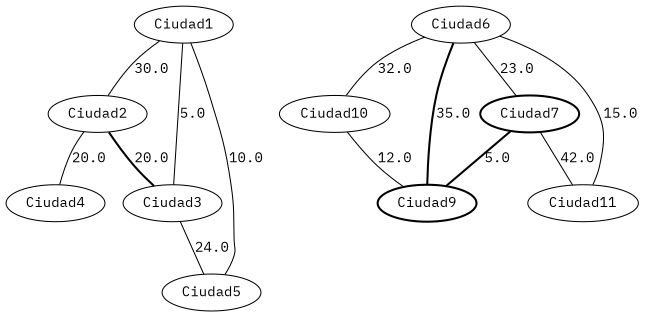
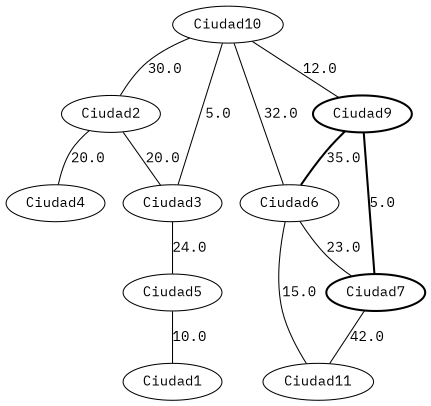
  strict graph {
    fontname="IBM Plex Mono"
    node [fontname="IBM Plex Mono" style=solid]
    edge [fontname="IBM Plex Mono" style=solid]
    n1 [label=Ciudad1]
    n2 [label=Ciudad2]
    n3 [label=Ciudad3]
    n4 [label=Ciudad4]
    n5 [label=Ciudad5]
    n6 [label=Ciudad6]
    n7 [label=Ciudad7 style=bold]
    n8 [label=Ciudad10]
    n9 [label=Ciudad9 style=bold]
    n10 [label=Ciudad11]
-   n1 -- n2 [label=30.0]
-   n1 -- n3 [label=5.0]
-   n2 -- n3 [label=20.0 style=bold]
+   n8 -- n2 [label=30.0]
+   n8 -- n3 [label=5.0]
+   n2 -- n3 [label=20.0]
    n2 -- n4 [label=20.0]
    n3 -- n5 [label=24.0]
    n5 -- n1 [label=10.0]
    n6 -- n7 [label=23.0]
    n6 -- n8 [label=32.0]
    n7 -- n9 [label=5.0 style=bold]
    n7 -- n10 [label=42.0]
    n8 -- n9 [label=12.0]
    n9 -- n6 [label=35.0 style=bold]
    n10 -- n6 [label=15.0]
  }
